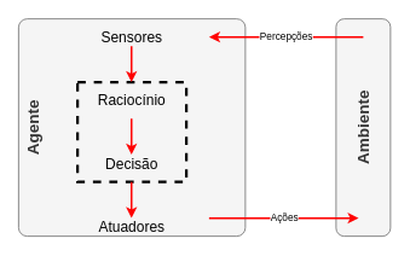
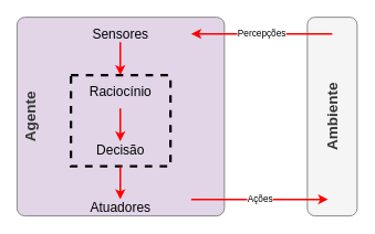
  <mxCell id="0" />
  <mxCell id="1" parent="0" />
- <mxCell id="2" value="Agente" style="rounded=1;whiteSpace=wrap;html=1;glass=0;sketch=0;shadow=0;arcSize=4;verticalAlign=top;horizontal=0;fontSize=18;fillColor=#f5f5f5;strokeColor=#666666;fontColor=#333333;fontStyle=1" vertex="1" parent="1"><mxGeometry x="20" y="20" width="250" height="240" as="geometry" /></mxCell>
+ <mxCell id="2" value="Agente" style="rounded=1;whiteSpace=wrap;html=1;glass=0;sketch=0;shadow=0;arcSize=4;verticalAlign=top;horizontal=0;fontSize=18;fillColor=#e1d5e7;strokeColor=#666666;fontColor=#333333;fontStyle=1;" vertex="1" parent="1"><mxGeometry x="20" y="20" width="250" height="240" as="geometry" /></mxCell>
  <mxCell id="3" value="Ambiente" style="rounded=1;whiteSpace=wrap;html=1;verticalAlign=middle;textDirection=ltr;horizontal=0;fontSize=18;fillColor=#f5f5f5;strokeColor=#666666;fontColor=#333333;fontStyle=1" vertex="1" parent="1"><mxGeometry x="370" y="20" width="60" height="240" as="geometry" /></mxCell>
  <mxCell id="4" value="Sensores" style="text;html=1;strokeColor=none;fillColor=none;align=center;verticalAlign=middle;whiteSpace=wrap;rounded=0;fontSize=16;" vertex="1" parent="1"><mxGeometry x="125" y="30" width="40" height="20" as="geometry" /></mxCell>
  <mxCell id="5" value="Atuadores" style="text;html=1;strokeColor=none;fillColor=none;align=center;verticalAlign=middle;whiteSpace=wrap;rounded=0;fontSize=16;" vertex="1" parent="1"><mxGeometry x="125" y="240" width="40" height="20" as="geometry" /></mxCell>
  <mxCell id="6" value="" style="rounded=0;whiteSpace=wrap;html=1;dashed=1;strokeWidth=3;fillColor=none;" vertex="1" parent="1"><mxGeometry x="85" y="90" width="120" height="110" as="geometry" /></mxCell>
  <mxCell id="7" value="Raciocínio" style="text;html=1;strokeColor=none;fillColor=none;align=center;verticalAlign=middle;whiteSpace=wrap;rounded=0;dashed=1;fontSize=16;" vertex="1" parent="1"><mxGeometry x="125" y="100" width="40" height="20" as="geometry" /></mxCell>
  <mxCell id="8" value="Decisão" style="text;html=1;strokeColor=none;fillColor=none;align=center;verticalAlign=middle;whiteSpace=wrap;rounded=0;dashed=1;fontSize=16;" vertex="1" parent="1"><mxGeometry x="125" y="170" width="40" height="20" as="geometry" /></mxCell>
  <mxCell id="9" value="Percepções" style="endArrow=classic;html=1;strokeWidth=2;strokeColor=#FF0000;" edge="1" parent="1"><mxGeometry width="50" height="50" relative="1" as="geometry"><mxPoint x="400" y="40" as="sourcePoint" /><mxPoint x="230" y="40" as="targetPoint" /></mxGeometry></mxCell>
  <mxCell id="10" value="Ações" style="endArrow=classic;html=1;strokeWidth=2;strokeColor=#FF0000;" edge="1" parent="1"><mxGeometry width="50" height="50" relative="1" as="geometry"><mxPoint x="230" y="240" as="sourcePoint" /><mxPoint x="395" y="240" as="targetPoint" /></mxGeometry></mxCell>
  <mxCell id="11" value="" style="endArrow=classic;html=1;fontSize=18;strokeWidth=2;strokeColor=#FF0000;" edge="1" parent="1"><mxGeometry width="50" height="50" relative="1" as="geometry"><mxPoint x="144.5" y="50" as="sourcePoint" /><mxPoint x="144.5" y="90" as="targetPoint" /></mxGeometry></mxCell>
  <mxCell id="12" value="" style="endArrow=classic;html=1;fontSize=18;strokeWidth=2;strokeColor=#FF0000;" edge="1" parent="1"><mxGeometry width="50" height="50" relative="1" as="geometry"><mxPoint x="144.5" y="130" as="sourcePoint" /><mxPoint x="144.5" y="170" as="targetPoint" /></mxGeometry></mxCell>
  <mxCell id="13" value="" style="endArrow=classic;html=1;fontSize=18;strokeWidth=2;strokeColor=#FF0000;" edge="1" parent="1"><mxGeometry width="50" height="50" relative="1" as="geometry"><mxPoint x="144.5" y="200" as="sourcePoint" /><mxPoint x="144.5" y="240" as="targetPoint" /></mxGeometry></mxCell>
